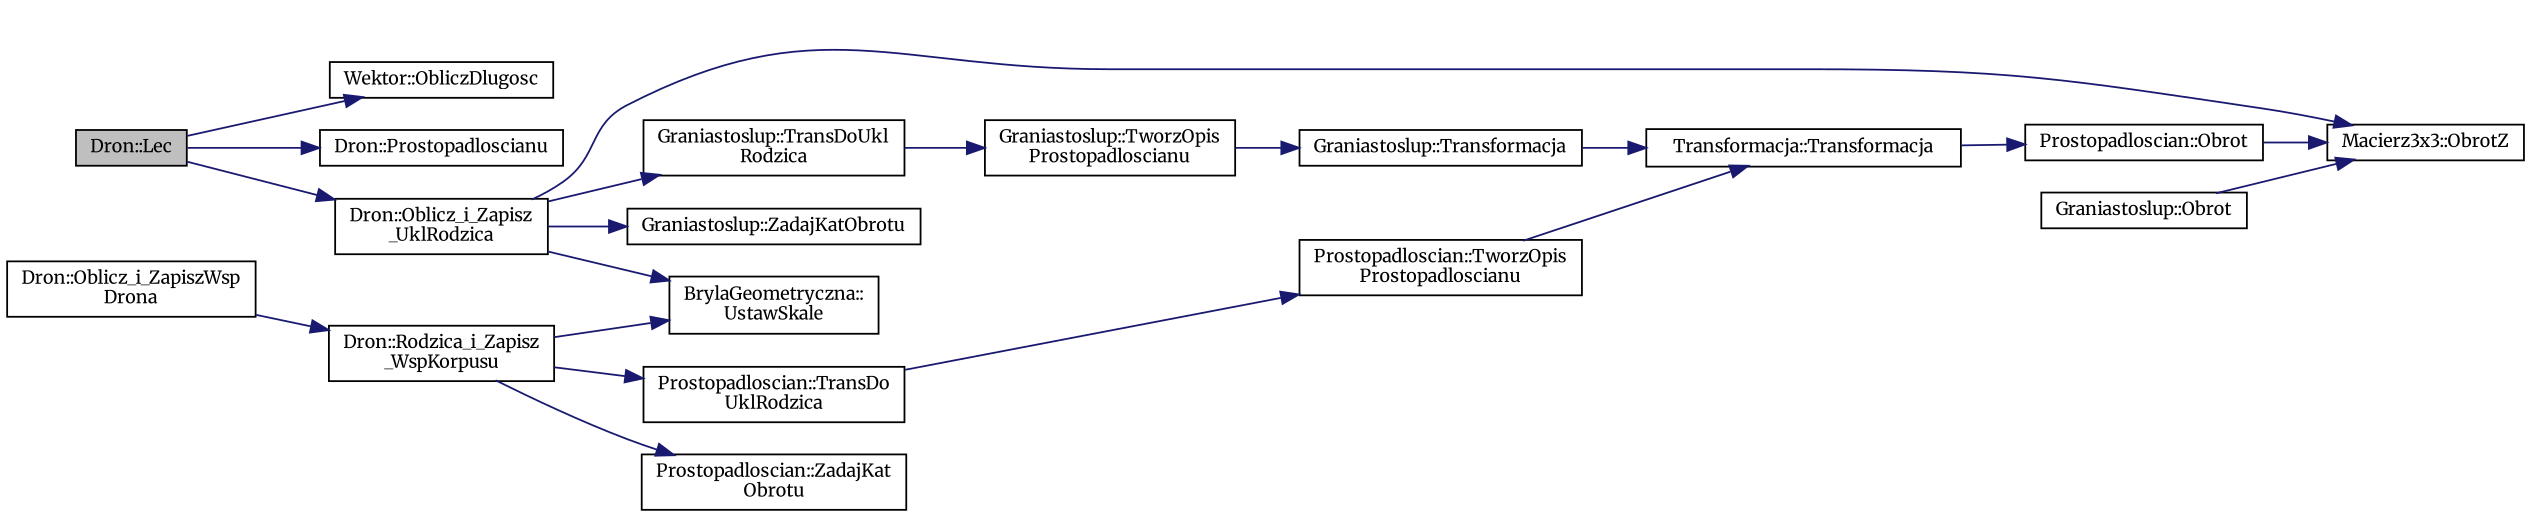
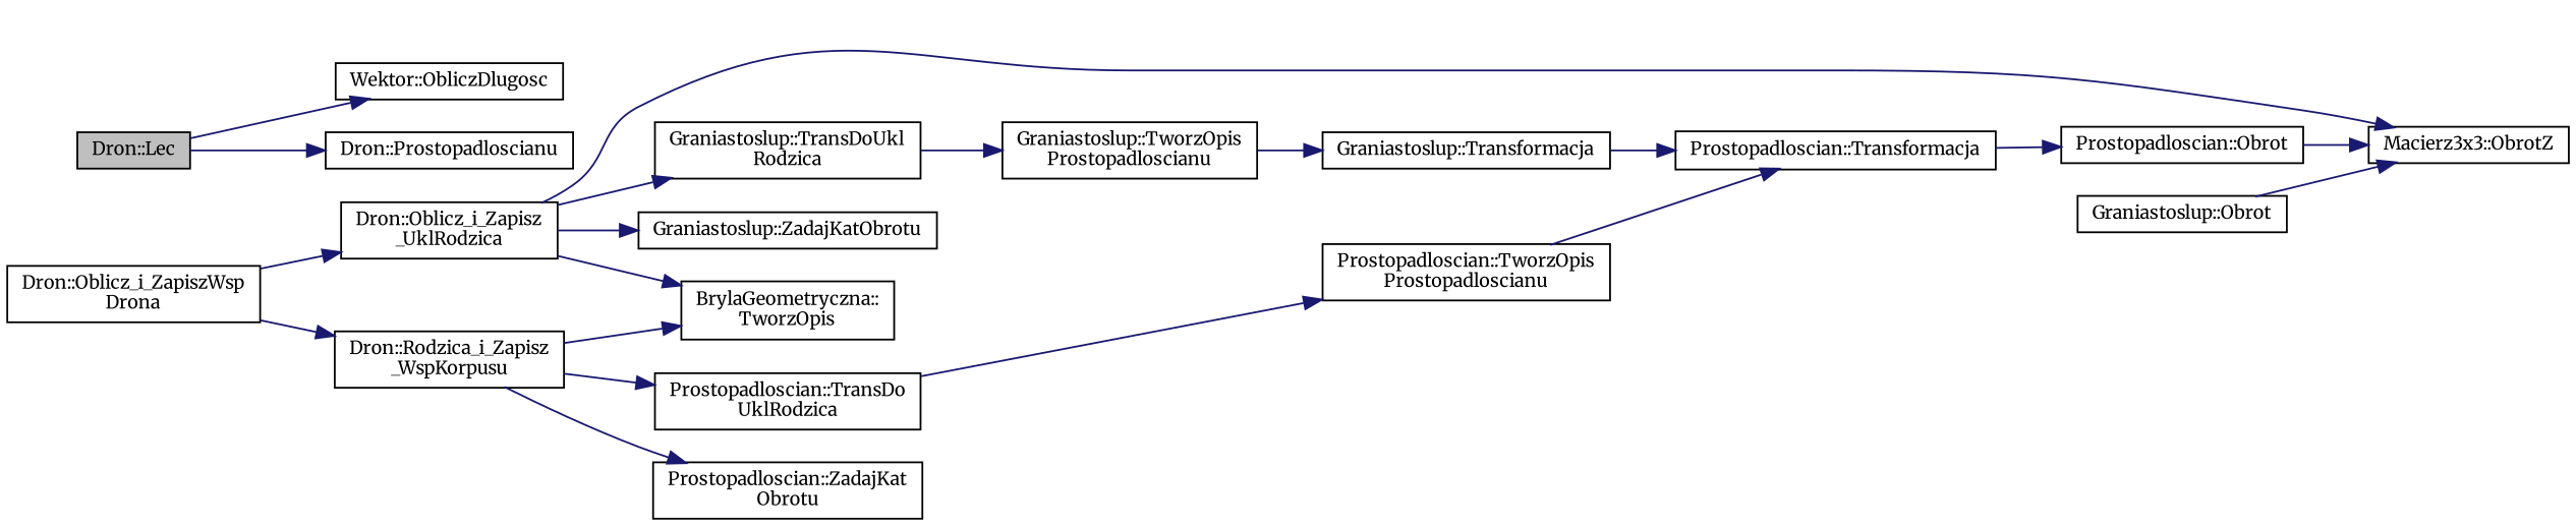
  digraph {
    fontname=Merriweather
    rankdir=LR
    node [color=black fillcolor=white fontname=Merriweather fontsize=10 shape=record style=filled]
    edge [color=midnightblue fontname=Merriweather fontsize=10 labelfontname=FreeSans labelfontsize=10 style=solid]
    n1 [fillcolor=grey75 fontcolor=black height=0.2 label="Dron::Lec" width=0.4]
    n2 [height=0.2 label="Wektor::ObliczDlugosc" width=0.4]
    n3 [height=0.2 label="Dron::Prostopadloscianu" width=0.4]
    n4 [height=0.2 label="Dron::Oblicz_i_ZapiszWsp\lDrona" width=0.4]
    n5 [height=0.2 label="Dron::Rodzica_i_Zapisz\l_WspKorpusu" width=0.4]
    n6 [height=0.2 label="Dron::Oblicz_i_Zapisz\l_UklRodzica" width=0.4]
    n7 [height=0.2 label="Prostopadloscian::TransDo\lUklRodzica" width=0.4]
    n8 [height=0.2 label="Prostopadloscian::TworzOpis\lProstopadloscianu" width=0.4]
-   n9 [height=0.2 label="BrylaGeometryczna::\lUstawSkale" width=0.4]
+   n9 [height=0.2 label="BrylaGeometryczna::\lTworzOpis" width=0.4]
    n10 [height=0.2 label="Prostopadloscian::ZadajKat\lObrotu" width=0.4]
    n11 [height=0.2 label="Macierz3x3::ObrotZ" width=0.4]
    n12 [height=0.2 label="Graniastoslup::TransDoUkl\lRodzica" width=0.4]
    n13 [height=0.2 label="Graniastoslup::ZadajKatObrotu" width=0.4]
-   n14 [height=0.2 label="Transformacja::Transformacja" width=0.4]
+   n14 [height=0.2 label="Prostopadloscian::Transformacja" width=0.4]
    n15 [height=0.2 label="Prostopadloscian::Obrot" width=0.4]
    n16 [height=0.2 label="Graniastoslup::TworzOpis\lProstopadloscianu" width=0.4]
    n17 [height=0.2 label="Graniastoslup::Transformacja" width=0.4]
    n18 [height=0.2 label="Graniastoslup::Obrot" width=0.4]
    n1 -> n2
    n1 -> n3
    n4 -> n5
-   n1 -> n6
+   n4 -> n6
    n5 -> n7
    n5 -> n9
    n5 -> n10
    n6 -> n9
    n6 -> n11
    n6 -> n12
    n6 -> n13
    n7 -> n8
    n8 -> n14
    n12 -> n16
    n14 -> n15
    n15 -> n11
    n16 -> n17
    n17 -> n14
    n18 -> n11
  }
